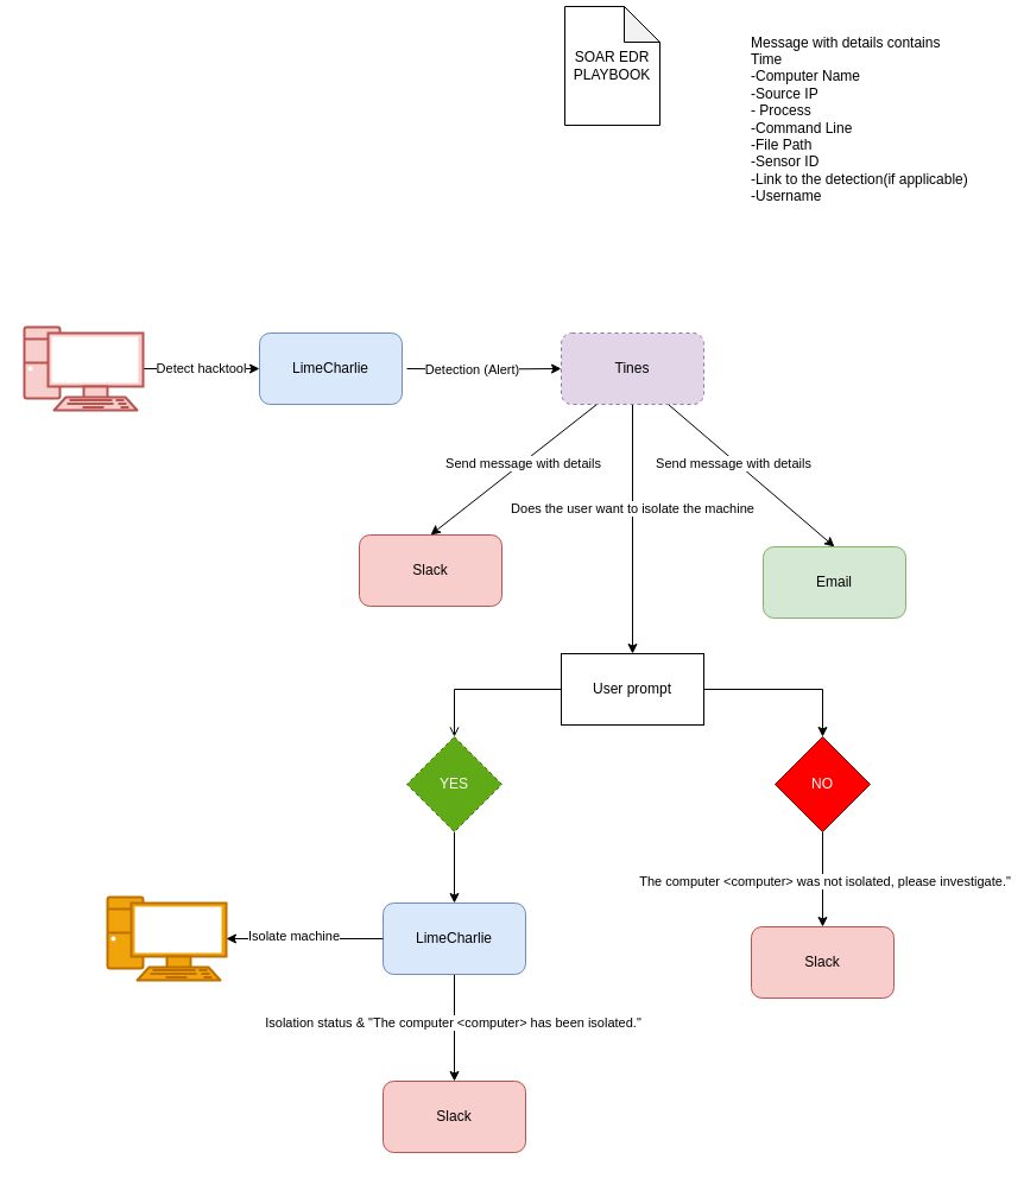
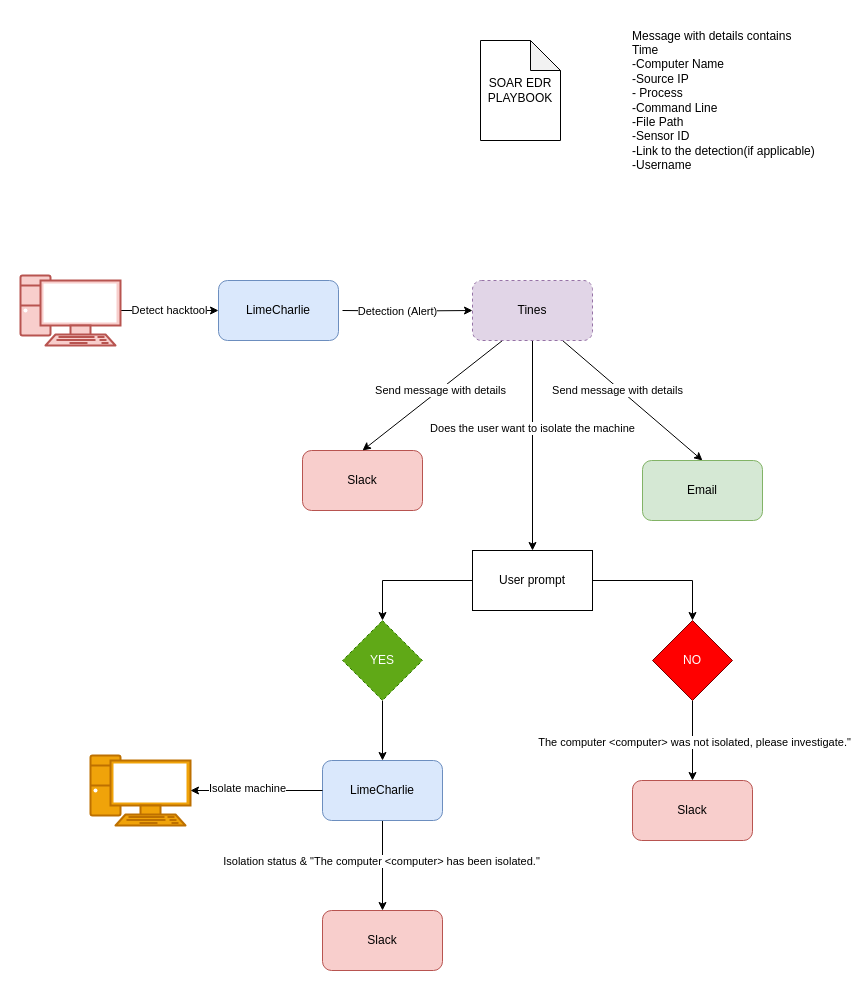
  <mxCell id="0" />
  <mxCell id="1" parent="0" />
- <mxCell id="2" value="SOAR EDR PLAYBOOK" style="shape=note;whiteSpace=wrap;html=1;backgroundOutline=1;darkOpacity=0.05;" vertex="1" parent="1"><mxGeometry x="475" y="5" width="80" height="100" as="geometry" /></mxCell>
+ <mxCell id="2" value="SOAR EDR PLAYBOOK" style="shape=note;whiteSpace=wrap;html=1;backgroundOutline=1;darkOpacity=0.05;" vertex="1" parent="1"><mxGeometry x="480" y="40" width="80" height="100" as="geometry" /></mxCell>
  <mxCell id="3" style="edgeStyle=orthogonalEdgeStyle;rounded=0;orthogonalLoop=1;jettySize=auto;html=1;" edge="1" parent="1" target="13"><mxGeometry relative="1" as="geometry"><mxPoint x="342" y="310" as="sourcePoint" /></mxGeometry></mxCell>
  <mxCell id="4" value="Detection (Alert)" style="edgeLabel;html=1;align=center;verticalAlign=middle;resizable=0;points=[];" vertex="1" connectable="0" parent="3"><mxGeometry x="-0.16" relative="1" as="geometry"><mxPoint as="offset" /></mxGeometry></mxCell>
  <mxCell id="5" value="LimeCharlie" style="rounded=1;whiteSpace=wrap;html=1;fillColor=#dae8fc;strokeColor=#6c8ebf;" vertex="1" parent="1"><mxGeometry x="218" y="280" width="120" height="60" as="geometry" /></mxCell>
  <mxCell id="6" value="Slack" style="rounded=1;whiteSpace=wrap;html=1;fillColor=#f8cecc;strokeColor=#b85450;" vertex="1" parent="1"><mxGeometry x="302" y="450" width="120" height="60" as="geometry" /></mxCell>
  <mxCell id="7" style="rounded=0;orthogonalLoop=1;jettySize=auto;html=1;exitX=0.25;exitY=1;exitDx=0;exitDy=0;entryX=0.5;entryY=0;entryDx=0;entryDy=0;" edge="1" parent="1" source="13" target="6"><mxGeometry relative="1" as="geometry" /></mxCell>
  <mxCell id="8" value="Send message with details" style="edgeLabel;html=1;align=center;verticalAlign=middle;resizable=0;points=[];" vertex="1" connectable="0" parent="7"><mxGeometry x="-0.106" relative="1" as="geometry"><mxPoint as="offset" /></mxGeometry></mxCell>
  <mxCell id="9" style="rounded=0;orthogonalLoop=1;jettySize=auto;html=1;exitX=0.75;exitY=1;exitDx=0;exitDy=0;entryX=0.5;entryY=0;entryDx=0;entryDy=0;" edge="1" parent="1" source="13" target="14"><mxGeometry relative="1" as="geometry" /></mxCell>
  <mxCell id="10" value="Send message with details" style="edgeLabel;html=1;align=center;verticalAlign=middle;resizable=0;points=[];" vertex="1" connectable="0" parent="9"><mxGeometry x="-0.201" y="-2" relative="1" as="geometry"><mxPoint as="offset" /></mxGeometry></mxCell>
  <mxCell id="11" style="edgeStyle=orthogonalEdgeStyle;rounded=0;orthogonalLoop=1;jettySize=auto;html=1;entryX=0.5;entryY=0;entryDx=0;entryDy=0;" edge="1" parent="1" source="13" target="18"><mxGeometry relative="1" as="geometry" /></mxCell>
  <mxCell id="12" value="Does the user want to isolate the machine" style="edgeLabel;html=1;align=center;verticalAlign=middle;resizable=0;points=[];" vertex="1" connectable="0" parent="11"><mxGeometry x="-0.171" y="-1" relative="1" as="geometry"><mxPoint as="offset" /></mxGeometry></mxCell>
  <mxCell id="13" value="Tines" style="rounded=1;whiteSpace=wrap;html=1;fillColor=#e1d5e7;strokeColor=#9673a6;dashed=1;" vertex="1" parent="1"><mxGeometry x="472" y="280" width="120" height="60" as="geometry" /></mxCell>
  <mxCell id="14" value="Email" style="rounded=1;whiteSpace=wrap;html=1;fillColor=#d5e8d4;strokeColor=#82b366;" vertex="1" parent="1"><mxGeometry x="642" y="460" width="120" height="60" as="geometry" /></mxCell>
  <mxCell id="15" value="&lt;div&gt;Message with details contains&lt;/div&gt;&lt;div&gt;Time&lt;/div&gt;&lt;div&gt;-Computer Name&lt;/div&gt;&lt;div&gt;-Source IP&lt;/div&gt;&lt;div&gt;- Process&lt;/div&gt;&lt;div&gt;-Command Line&lt;/div&gt;&lt;div&gt;-File Path&lt;br&gt;-Sensor ID&lt;/div&gt;&lt;div&gt;-Link to the detection(if applicable)&lt;/div&gt;&lt;div&gt;-Username&lt;/div&gt;" style="text;html=1;align=left;verticalAlign=middle;resizable=0;points=[];autosize=1;strokeColor=none;fillColor=none;labelBackgroundColor=default;" vertex="1" parent="1"><mxGeometry x="630" y="20" width="210" height="160" as="geometry" /></mxCell>
- <mxCell id="16" style="edgeStyle=orthogonalEdgeStyle;rounded=0;orthogonalLoop=1;jettySize=auto;html=1;endArrow=open;" edge="1" parent="1" source="18" target="20"><mxGeometry relative="1" as="geometry" /></mxCell>
+ <mxCell id="16" style="edgeStyle=orthogonalEdgeStyle;rounded=0;orthogonalLoop=1;jettySize=auto;html=1;" edge="1" parent="1" source="18" target="20"><mxGeometry relative="1" as="geometry" /></mxCell>
  <mxCell id="17" style="edgeStyle=orthogonalEdgeStyle;rounded=0;orthogonalLoop=1;jettySize=auto;html=1;entryX=0.5;entryY=0;entryDx=0;entryDy=0;" edge="1" parent="1" source="18" target="23"><mxGeometry relative="1" as="geometry" /></mxCell>
  <mxCell id="18" value="User prompt" style="rounded=0;whiteSpace=wrap;html=1;" vertex="1" parent="1"><mxGeometry x="472" y="550" width="120" height="60" as="geometry" /></mxCell>
  <mxCell id="19" style="edgeStyle=orthogonalEdgeStyle;rounded=0;orthogonalLoop=1;jettySize=auto;html=1;entryX=0.5;entryY=0;entryDx=0;entryDy=0;" edge="1" parent="1" source="20" target="26"><mxGeometry relative="1" as="geometry" /></mxCell>
  <mxCell id="20" value="YES" style="rhombus;whiteSpace=wrap;html=1;fillColor=#60a917;strokeColor=#2D7600;fontColor=#ffffff;dashed=1;" vertex="1" parent="1"><mxGeometry x="342" y="620" width="80" height="80" as="geometry" /></mxCell>
  <mxCell id="21" style="edgeStyle=orthogonalEdgeStyle;rounded=0;orthogonalLoop=1;jettySize=auto;html=1;entryX=0.5;entryY=0;entryDx=0;entryDy=0;" edge="1" parent="1" source="23" target="34"><mxGeometry relative="1" as="geometry" /></mxCell>
  <mxCell id="22" value="The computer &amp;lt;computer&amp;gt; was not isolated, please investigate.&quot;" style="edgeLabel;html=1;align=center;verticalAlign=middle;resizable=0;points=[];" vertex="1" connectable="0" parent="21"><mxGeometry x="0.025" y="1" relative="1" as="geometry"><mxPoint as="offset" /></mxGeometry></mxCell>
  <mxCell id="23" value="NO" style="rhombus;whiteSpace=wrap;html=1;fillColor=#FF0000;strokeColor=#6F0000;fontColor=#ffffff;" vertex="1" parent="1"><mxGeometry x="652" y="620" width="80" height="80" as="geometry" /></mxCell>
  <mxCell id="24" style="edgeStyle=orthogonalEdgeStyle;rounded=0;orthogonalLoop=1;jettySize=auto;html=1;entryX=0.5;entryY=0;entryDx=0;entryDy=0;" edge="1" parent="1" source="26" target="33"><mxGeometry relative="1" as="geometry" /></mxCell>
  <mxCell id="25" value="Isolation status &amp;amp; &quot;The computer &amp;lt;computer&amp;gt; has been isolated.&quot;" style="edgeLabel;html=1;align=center;verticalAlign=middle;resizable=0;points=[];" vertex="1" connectable="0" parent="24"><mxGeometry x="-0.111" y="-2" relative="1" as="geometry"><mxPoint as="offset" /></mxGeometry></mxCell>
  <mxCell id="26" value="LimeCharlie" style="rounded=1;whiteSpace=wrap;html=1;fillColor=#dae8fc;strokeColor=#6c8ebf;" vertex="1" parent="1"><mxGeometry x="322" y="760" width="120" height="60" as="geometry" /></mxCell>
  <mxCell id="27" value="" style="verticalAlign=top;verticalLabelPosition=bottom;labelPosition=center;align=center;html=1;outlineConnect=0;fillColor=#f0a30a;strokeColor=#BD7000;gradientDirection=north;strokeWidth=2;shape=mxgraph.networks.pc;fontColor=#000000;" vertex="1" parent="1"><mxGeometry x="90" y="755" width="100" height="70" as="geometry" /></mxCell>
  <mxCell id="28" style="edgeStyle=orthogonalEdgeStyle;rounded=0;orthogonalLoop=1;jettySize=auto;html=1;entryX=0;entryY=0.5;entryDx=0;entryDy=0;" edge="1" parent="1" source="30" target="5"><mxGeometry relative="1" as="geometry" /></mxCell>
  <mxCell id="29" value="Detect hacktool" style="edgeLabel;html=1;align=center;verticalAlign=middle;resizable=0;points=[];" vertex="1" connectable="0" parent="28"><mxGeometry x="-0.02" y="1" relative="1" as="geometry"><mxPoint as="offset" /></mxGeometry></mxCell>
  <mxCell id="30" value="" style="verticalAlign=top;verticalLabelPosition=bottom;labelPosition=center;align=center;html=1;outlineConnect=0;fillColor=#f8cecc;strokeColor=#b85450;gradientDirection=north;strokeWidth=2;shape=mxgraph.networks.pc;" vertex="1" parent="1"><mxGeometry x="20" y="275" width="100" height="70" as="geometry" /></mxCell>
  <mxCell id="31" style="edgeStyle=orthogonalEdgeStyle;rounded=0;orthogonalLoop=1;jettySize=auto;html=1;entryX=1;entryY=0.5;entryDx=0;entryDy=0;entryPerimeter=0;" edge="1" parent="1" source="26" target="27"><mxGeometry relative="1" as="geometry" /></mxCell>
  <mxCell id="32" value="Isolate machine" style="edgeLabel;html=1;align=center;verticalAlign=middle;resizable=0;points=[];" vertex="1" connectable="0" parent="31"><mxGeometry x="0.151" y="-3" relative="1" as="geometry"><mxPoint as="offset" /></mxGeometry></mxCell>
  <mxCell id="33" value="Slack" style="rounded=1;whiteSpace=wrap;html=1;fillColor=#f8cecc;strokeColor=#b85450;" vertex="1" parent="1"><mxGeometry x="322" y="910" width="120" height="60" as="geometry" /></mxCell>
  <mxCell id="34" value="Slack" style="rounded=1;whiteSpace=wrap;html=1;fillColor=#f8cecc;strokeColor=#b85450;" vertex="1" parent="1"><mxGeometry x="632" y="780" width="120" height="60" as="geometry" /></mxCell>
